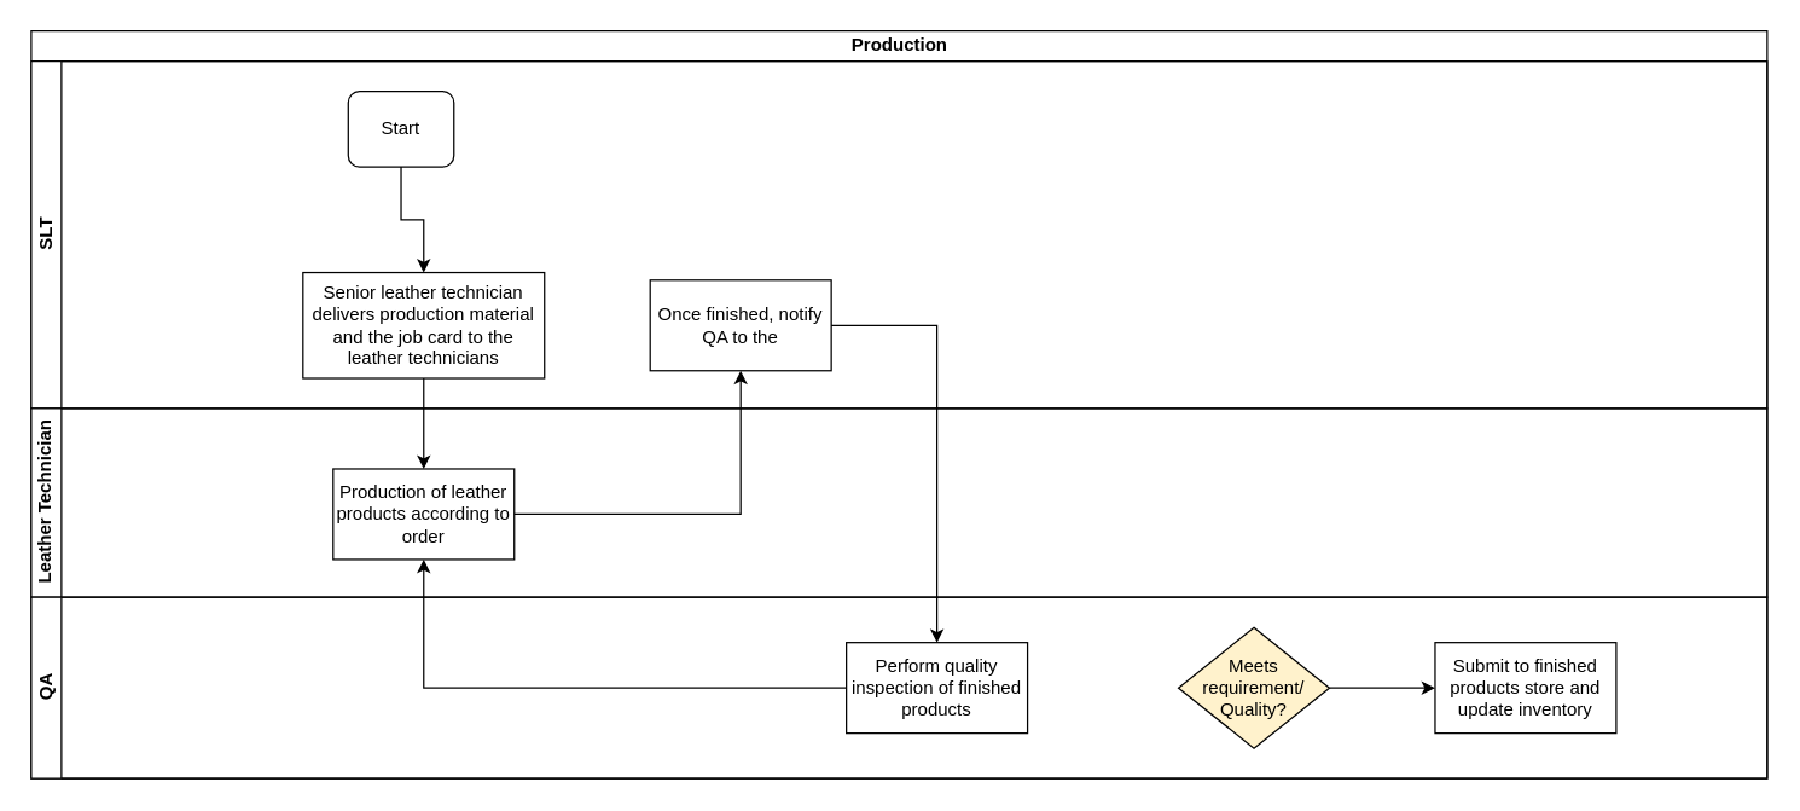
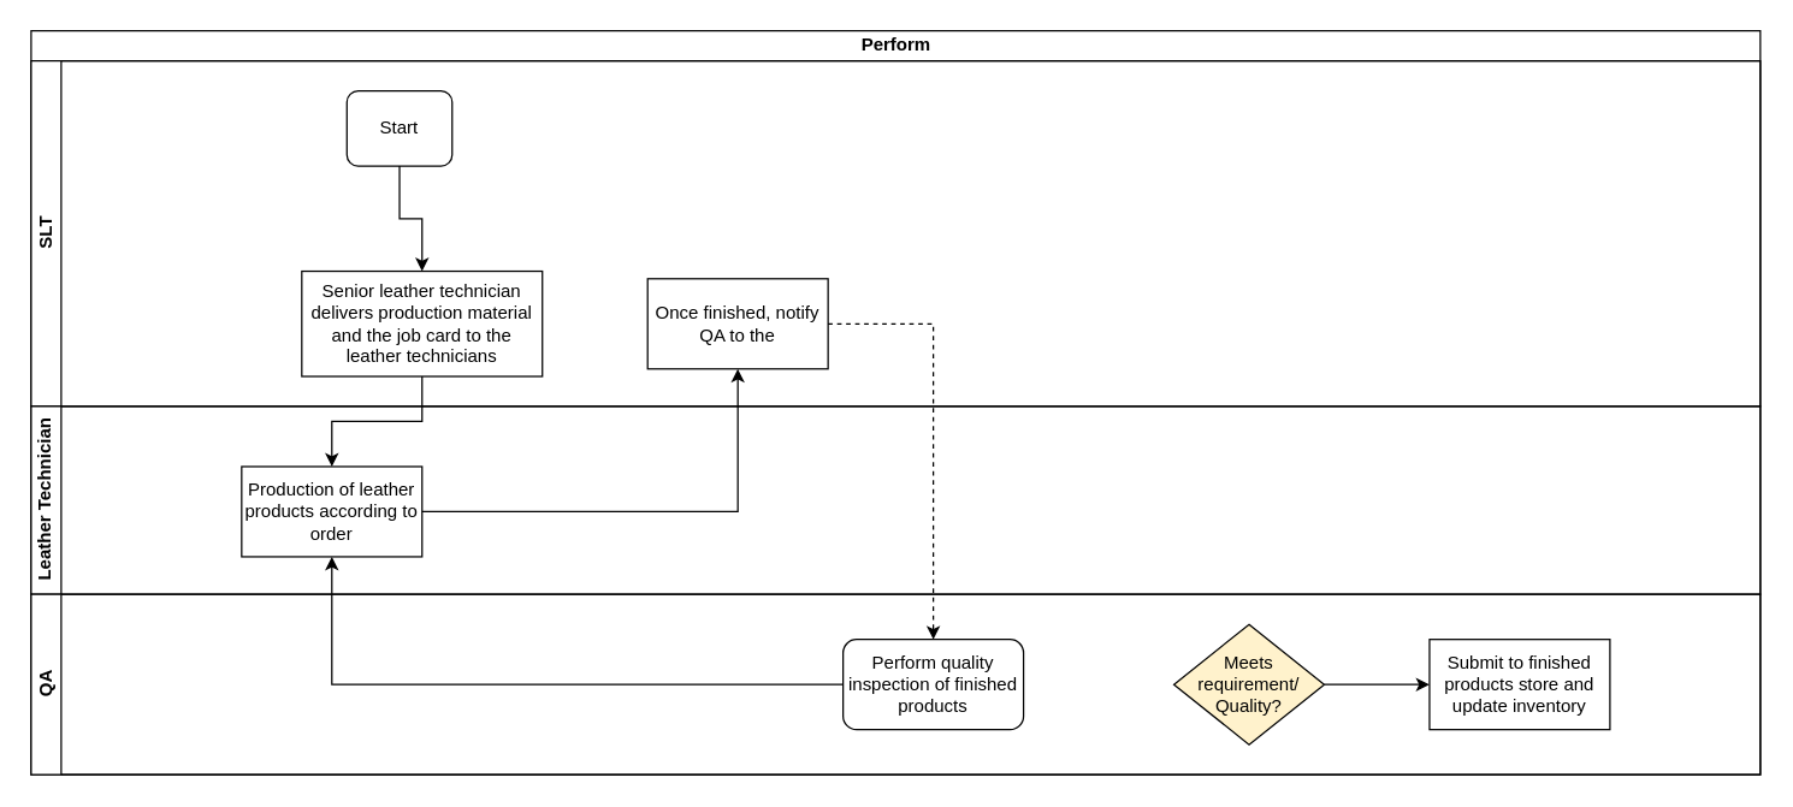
  <mxCell id="0" />
  <mxCell id="1" parent="0" />
- <mxCell id="2" value="Production" style="swimlane;html=1;childLayout=stackLayout;resizeParent=1;resizeParentMax=0;horizontal=1;startSize=20;horizontalStack=0;" vertex="1" parent="1"><mxGeometry x="20" y="20" width="1150" height="495" as="geometry" /></mxCell>
+ <mxCell id="2" value="Perform" style="swimlane;html=1;childLayout=stackLayout;resizeParent=1;resizeParentMax=0;horizontal=1;startSize=20;horizontalStack=0;" vertex="1" parent="1"><mxGeometry x="20" y="20" width="1150" height="495" as="geometry" /></mxCell>
  <mxCell id="3" value="SLT" style="swimlane;html=1;startSize=20;horizontal=0;" vertex="1" parent="2"><mxGeometry y="20" width="1150" height="230" as="geometry" /></mxCell>
  <mxCell id="4" value="Start" style="rounded=1;whiteSpace=wrap;html=1;" vertex="1" parent="3"><mxGeometry x="210" y="20" width="70" height="50" as="geometry" /></mxCell>
  <mxCell id="5" value="Senior leather technician delivers production material and the job card to the leather technicians" style="rounded=0;whiteSpace=wrap;html=1;" vertex="1" parent="3"><mxGeometry x="180" y="140" width="160" height="70" as="geometry" /></mxCell>
  <mxCell id="6" value="" style="edgeStyle=orthogonalEdgeStyle;rounded=0;orthogonalLoop=1;jettySize=auto;html=1;entryX=0.5;entryY=0;entryDx=0;entryDy=0;" edge="1" parent="3" source="4" target="5"><mxGeometry relative="1" as="geometry"><mxPoint x="260" y="135" as="targetPoint" /></mxGeometry></mxCell>
  <mxCell id="7" value="Once finished, notify QA to the" style="whiteSpace=wrap;html=1;rounded=0;" vertex="1" parent="3"><mxGeometry x="410" y="145" width="120" height="60" as="geometry" /></mxCell>
  <mxCell id="8" value="Leather Technician" style="swimlane;html=1;startSize=20;horizontal=0;" vertex="1" parent="2"><mxGeometry y="250" width="1150" height="125" as="geometry" /></mxCell>
- <mxCell id="9" value="Production of leather products according to order" style="whiteSpace=wrap;html=1;rounded=0;" vertex="1" parent="8"><mxGeometry x="200" y="40" width="120" height="60" as="geometry" /></mxCell>
+ <mxCell id="9" value="Production of leather products according to order" style="whiteSpace=wrap;html=1;rounded=0;" vertex="1" parent="8"><mxGeometry x="140" y="40" width="120" height="60" as="geometry" /></mxCell>
  <mxCell id="10" value="QA" style="swimlane;html=1;startSize=20;horizontal=0;" vertex="1" parent="2"><mxGeometry y="375" width="1150" height="120" as="geometry" /></mxCell>
- <mxCell id="11" value="Perform quality inspection of finished products" style="whiteSpace=wrap;html=1;rounded=0;" vertex="1" parent="10"><mxGeometry x="540" y="30" width="120" height="60" as="geometry" /></mxCell>
+ <mxCell id="11" value="Perform quality inspection of finished products" style="whiteSpace=wrap;html=1;rounded=1;" vertex="1" parent="10"><mxGeometry x="540" y="30" width="120" height="60" as="geometry" /></mxCell>
  <mxCell id="12" value="" style="edgeStyle=orthogonalEdgeStyle;rounded=0;orthogonalLoop=1;jettySize=auto;html=1;" edge="1" parent="2" source="5" target="9"><mxGeometry relative="1" as="geometry" /></mxCell>
  <mxCell id="13" value="" style="edgeStyle=orthogonalEdgeStyle;rounded=0;orthogonalLoop=1;jettySize=auto;html=1;" edge="1" parent="2" source="9" target="7"><mxGeometry relative="1" as="geometry" /></mxCell>
- <mxCell id="14" value="" style="edgeStyle=orthogonalEdgeStyle;rounded=0;orthogonalLoop=1;jettySize=auto;html=1;" edge="1" parent="2" source="7" target="11"><mxGeometry relative="1" as="geometry" /></mxCell>
+ <mxCell id="14" value="" style="edgeStyle=orthogonalEdgeStyle;rounded=0;orthogonalLoop=1;jettySize=auto;html=1;dashed=1;" edge="1" parent="2" source="7" target="11"><mxGeometry relative="1" as="geometry" /></mxCell>
  <mxCell id="15" value="" style="edgeStyle=orthogonalEdgeStyle;rounded=0;orthogonalLoop=1;jettySize=auto;html=1;" edge="1" parent="1" source="16" target="18"><mxGeometry relative="1" as="geometry" /></mxCell>
  <mxCell id="16" value="Meets requirement/ Quality?" style="rhombus;whiteSpace=wrap;html=1;rounded=0;fillColor=#fff2cc;" vertex="1" parent="1"><mxGeometry x="780" y="415" width="100" height="80" as="geometry" /></mxCell>
  <mxCell id="17" value="" style="edgeStyle=orthogonalEdgeStyle;rounded=0;orthogonalLoop=1;jettySize=auto;html=1;" edge="1" parent="1" source="11" target="9"><mxGeometry relative="1" as="geometry" /></mxCell>
  <mxCell id="18" value="Submit to finished products store and update inventory" style="whiteSpace=wrap;html=1;rounded=0;" vertex="1" parent="1"><mxGeometry x="950" y="425" width="120" height="60" as="geometry" /></mxCell>
